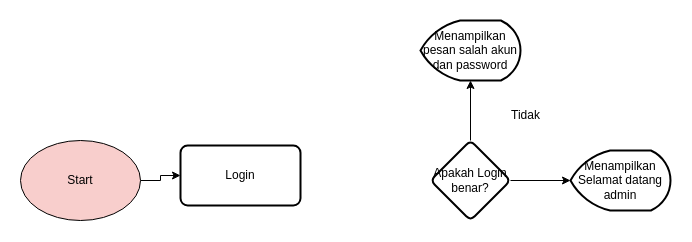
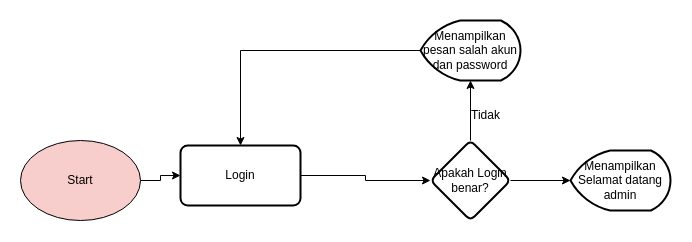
  <mxCell id="0" />
  <mxCell id="1" parent="0" />
  <mxCell id="2" style="edgeStyle=orthogonalEdgeStyle;rounded=0;orthogonalLoop=1;jettySize=auto;html=1;entryX=0;entryY=0.5;entryDx=0;entryDy=0;" edge="1" parent="1" source="3" target="5"><mxGeometry relative="1" as="geometry"><mxPoint x="201.5" y="180" as="targetPoint" /></mxGeometry></mxCell>
  <mxCell id="3" value="Start" style="ellipse;whiteSpace=wrap;html=1;fillColor=#f8cecc;" vertex="1" parent="1"><mxGeometry y="140" width="120" height="80" as="geometry" x="20" /></mxCell>
+ <mxCell id="4" value="" style="edgeStyle=orthogonalEdgeStyle;rounded=0;orthogonalLoop=1;jettySize=auto;html=1;" edge="1" parent="1" source="5" target="8"><mxGeometry relative="1" as="geometry" /></mxCell>
  <mxCell id="5" value="Login" style="whiteSpace=wrap;html=1;strokeWidth=2;rounded=1;arcSize=12;" vertex="1" parent="1"><mxGeometry x="180" y="145" width="120" height="60" as="geometry" /></mxCell>
  <mxCell id="6" style="edgeStyle=orthogonalEdgeStyle;rounded=0;orthogonalLoop=1;jettySize=auto;html=1;exitX=0.5;exitY=0;exitDx=0;exitDy=0;entryX=0.5;entryY=1;entryDx=0;entryDy=0;entryPerimeter=0;" edge="1" parent="1" source="8" target="10"><mxGeometry relative="1" as="geometry" /></mxCell>
  <mxCell id="7" style="edgeStyle=orthogonalEdgeStyle;rounded=0;orthogonalLoop=1;jettySize=auto;html=1;exitX=1;exitY=0.5;exitDx=0;exitDy=0;entryX=0;entryY=0.5;entryDx=0;entryDy=0;entryPerimeter=0;" edge="1" parent="1" source="8" target="11"><mxGeometry relative="1" as="geometry" /></mxCell>
  <mxCell id="8" value="Apakah Login benar?" style="rhombus;whiteSpace=wrap;html=1;strokeWidth=2;rounded=1;arcSize=12;" vertex="1" parent="1"><mxGeometry x="430" y="140" width="80" height="80" as="geometry" /></mxCell>
+ <mxCell id="9" style="edgeStyle=orthogonalEdgeStyle;rounded=0;orthogonalLoop=1;jettySize=auto;html=1;entryX=0.5;entryY=0;entryDx=0;entryDy=0;" edge="1" parent="1" source="10" target="5"><mxGeometry relative="1" as="geometry" /></mxCell>
  <mxCell id="10" value="Menampilkan pesan salah akun dan password" style="strokeWidth=2;html=1;shape=mxgraph.flowchart.display;whiteSpace=wrap;" vertex="1" parent="1"><mxGeometry x="420" y="20" width="100" height="60" as="geometry" /></mxCell>
  <mxCell id="11" value="Menampilkan Selamat datang admin" style="strokeWidth=2;html=1;shape=mxgraph.flowchart.display;whiteSpace=wrap;" vertex="1" parent="1"><mxGeometry x="570" y="150" width="100" height="60" as="geometry" /></mxCell>
- <mxCell id="12" value="Tidak" style="text;html=1;align=center;verticalAlign=middle;resizable=0;points=[];autosize=1;strokeColor=none;fillColor=none;" vertex="1" parent="1"><mxGeometry x="500" y="100" width="50" height="30" as="geometry" /></mxCell>
+ <mxCell id="12" value="Tidak" style="text;html=1;align=center;verticalAlign=middle;resizable=0;points=[];autosize=1;strokeColor=none;fillColor=none;" vertex="1" parent="1"><mxGeometry x="460" y="100" width="50" height="30" as="geometry" /></mxCell>
